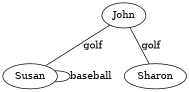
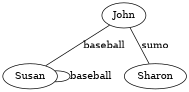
  graph {
    John
    Susan
    Sharon
-   John -- Susan [label=golf]
-   John -- Sharon [label=golf]
+   John -- Susan [label=baseball]
+   John -- Sharon [label=sumo]
    Susan -- Susan [label=baseball]
  }
